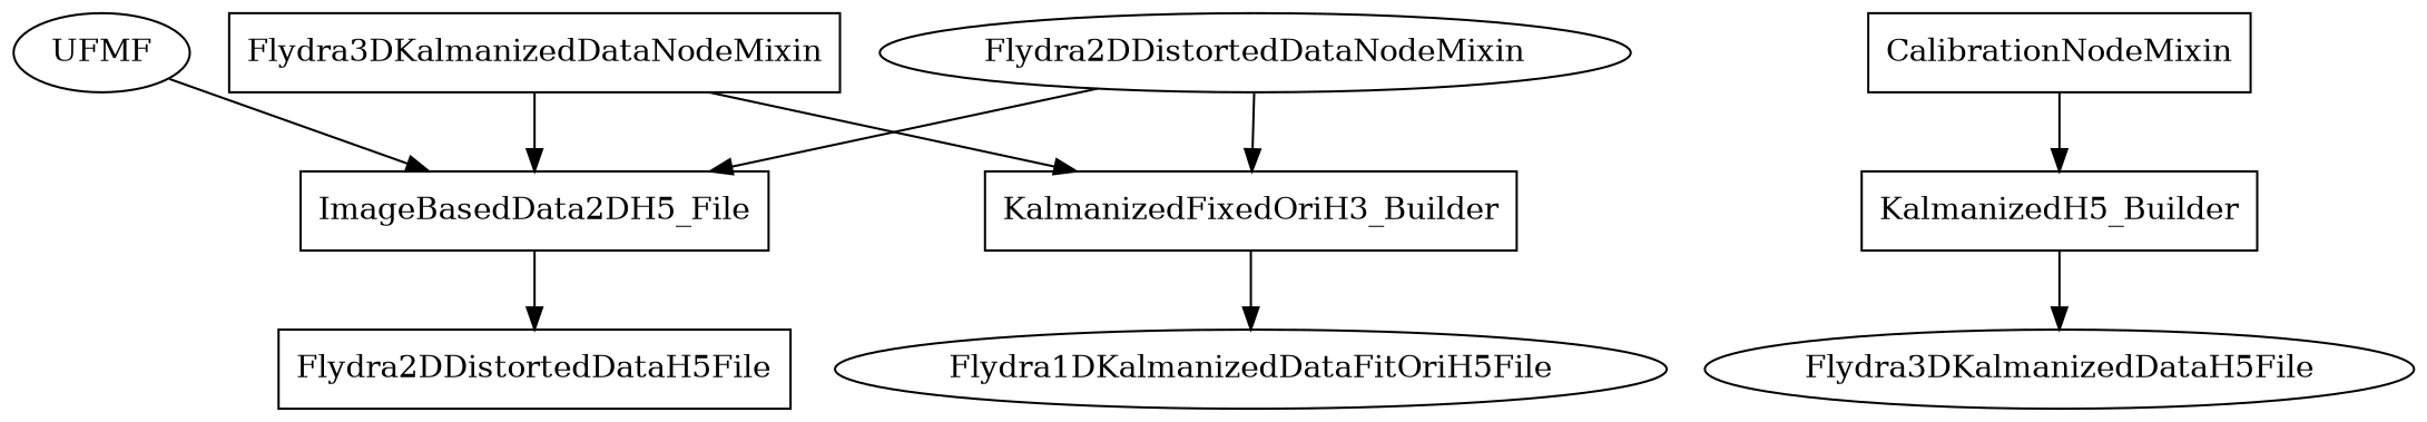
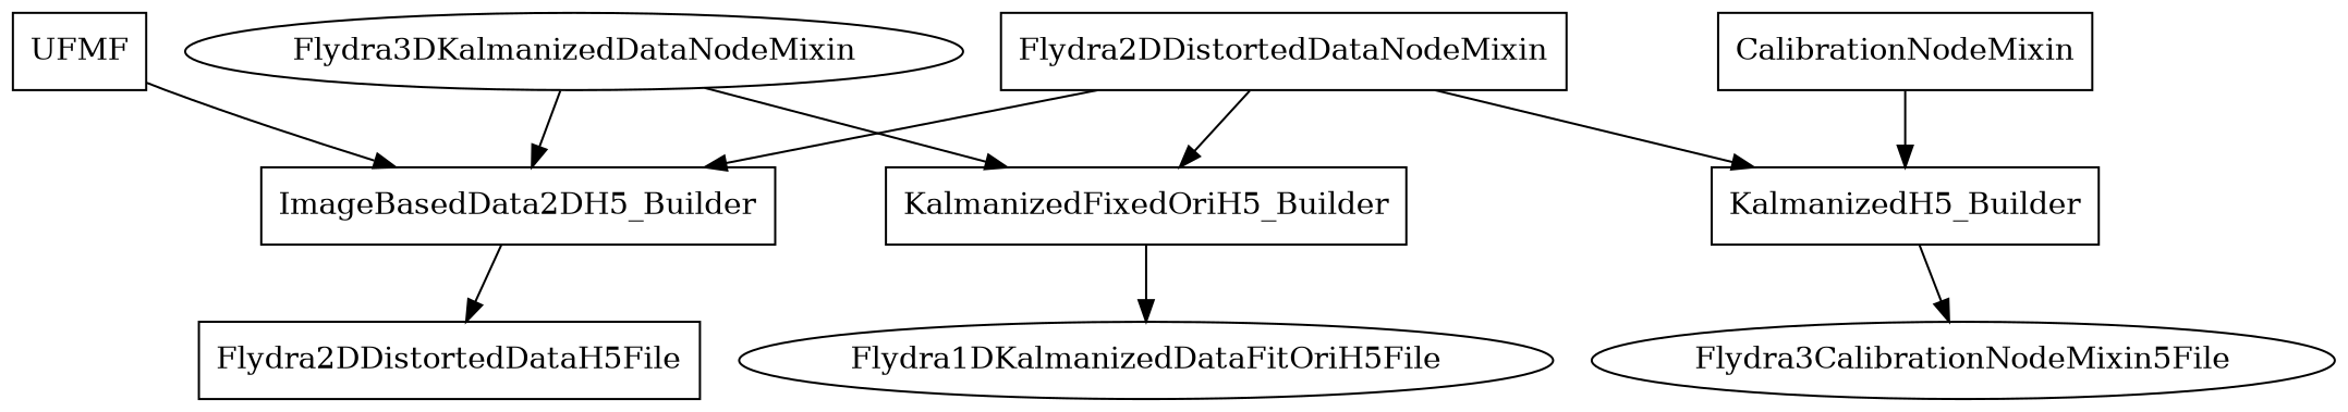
  digraph {
-   ImageBasedData2DH5_Builder [shape=box label=ImageBasedData2DH5_File]
+   ImageBasedData2DH5_Builder [shape=box]
    Flydra2DDistortedDataH5File [shape=box]
-   UFMF
-   Flydra2DDistortedDataNodeMixin
+   UFMF [shape=box]
+   Flydra2DDistortedDataNodeMixin [shape=box]
    KalmanizedH5_Builder [shape=box]
-   KalmanizedFixedOriH5_Builder [shape=box label=KalmanizedFixedOriH3_Builder]
-   Flydra3DKalmanizedDataH5File
+   KalmanizedFixedOriH5_Builder [shape=box]
+   Flydra3DKalmanizedDataH5File [label=Flydra3CalibrationNodeMixin5File]
    n8 [label=Flydra1DKalmanizedDataFitOriH5File]
-   Flydra3DKalmanizedDataNodeMixin [shape=box]
+   Flydra3DKalmanizedDataNodeMixin
    CalibrationNodeMixin [shape=box]
    ImageBasedData2DH5_Builder -> Flydra2DDistortedDataH5File
    UFMF -> ImageBasedData2DH5_Builder
    Flydra2DDistortedDataNodeMixin -> ImageBasedData2DH5_Builder
+   Flydra2DDistortedDataNodeMixin -> KalmanizedH5_Builder
    Flydra2DDistortedDataNodeMixin -> KalmanizedFixedOriH5_Builder
    KalmanizedH5_Builder -> Flydra3DKalmanizedDataH5File
    KalmanizedFixedOriH5_Builder -> n8
    Flydra3DKalmanizedDataNodeMixin -> ImageBasedData2DH5_Builder
    Flydra3DKalmanizedDataNodeMixin -> KalmanizedFixedOriH5_Builder
    CalibrationNodeMixin -> KalmanizedH5_Builder
  }
